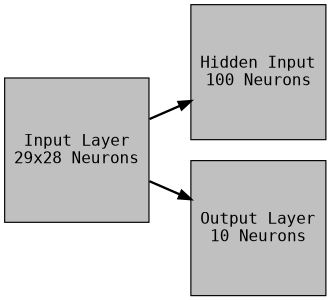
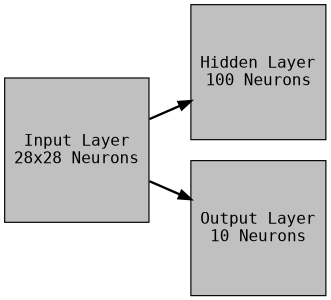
  digraph {
    fontname="DejaVu Sans Mono"
    rankdir=LR
    node [fillcolor=grey fontname="DejaVu Sans Mono" shape=square style=filled]
    edge [fontname="DejaVu Sans Mono" penwidth=2]
-   n1 [label="Input Layer\n29x28 Neurons" width=1.4]
-   n2 [label="Hidden Input\n100 Neurons" width=1.4]
+   n1 [label="Input Layer\n28x28 Neurons" width=1.4]
+   n2 [label="Hidden Layer\n100 Neurons" width=1.4]
    n3 [label="Output Layer\n10 Neurons" width=1.4]
    n1 -> n2
    n1 -> n3
  }
